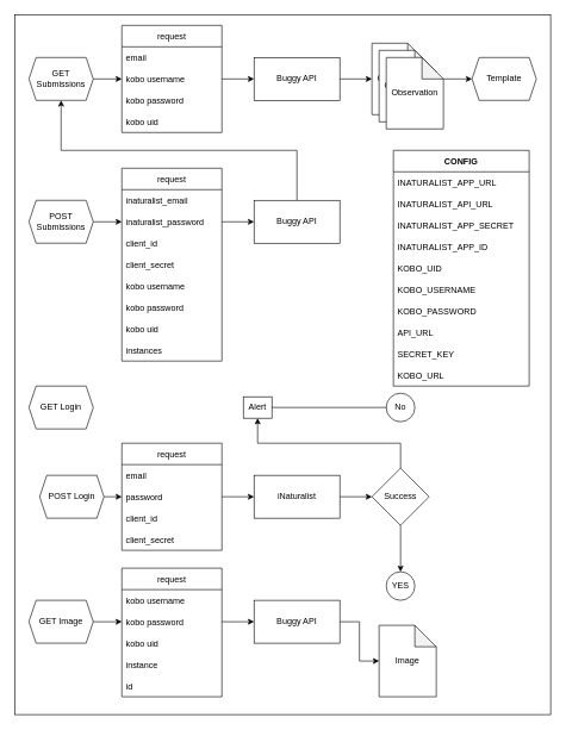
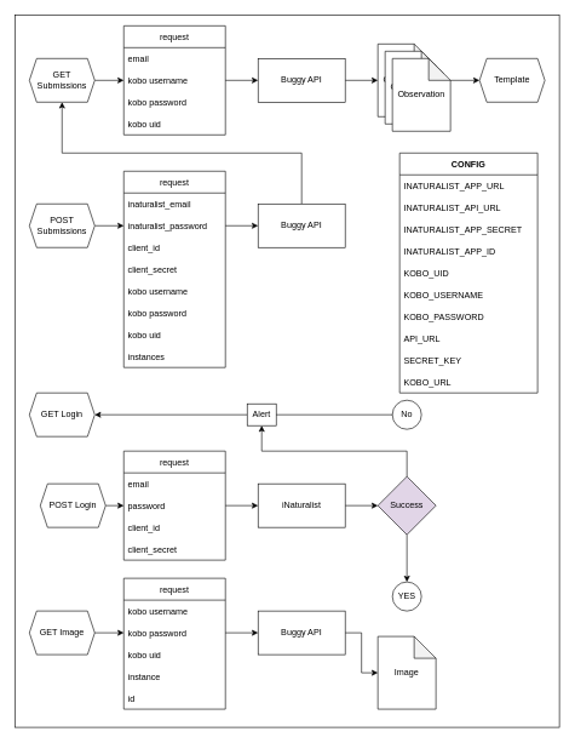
  <mxCell id="0" />
  <mxCell id="1" parent="0" />
  <mxCell id="2" value="" style="rounded=0;whiteSpace=wrap;html=1;" parent="1" vertex="1"><mxGeometry x="20" y="20" width="750" height="980" as="geometry" /></mxCell>
  <mxCell id="3" style="edgeStyle=orthogonalEdgeStyle;rounded=0;orthogonalLoop=1;jettySize=auto;html=1;exitX=1;exitY=0.5;exitDx=0;exitDy=0;entryX=0;entryY=0.5;entryDx=0;entryDy=0;" parent="1" source="4" target="9" edge="1"><mxGeometry relative="1" as="geometry" /></mxCell>
  <mxCell id="4" value="GET Submissions" style="shape=hexagon;perimeter=hexagonPerimeter2;whiteSpace=wrap;html=1;fixedSize=1;size=10;" parent="1" vertex="1"><mxGeometry x="40" y="80" width="90" height="60" as="geometry" /></mxCell>
  <mxCell id="5" style="edgeStyle=orthogonalEdgeStyle;rounded=0;orthogonalLoop=1;jettySize=auto;html=1;exitX=1;exitY=0.5;exitDx=0;exitDy=0;entryX=0;entryY=0.5;entryDx=0;entryDy=0;" parent="1" source="6" target="37" edge="1"><mxGeometry relative="1" as="geometry" /></mxCell>
  <mxCell id="6" value="POST Login" style="shape=hexagon;perimeter=hexagonPerimeter2;whiteSpace=wrap;html=1;fixedSize=1;size=10;" parent="1" vertex="1"><mxGeometry x="55" y="665" width="90" height="60" as="geometry" /></mxCell>
  <mxCell id="7" value="request" style="swimlane;fontStyle=0;childLayout=stackLayout;horizontal=1;startSize=30;horizontalStack=0;resizeParent=1;resizeParentMax=0;resizeLast=0;collapsible=1;marginBottom=0;" parent="1" vertex="1"><mxGeometry x="170" y="35" width="140" height="150" as="geometry" /></mxCell>
  <mxCell id="8" value="email" style="text;strokeColor=none;fillColor=none;align=left;verticalAlign=middle;spacingLeft=4;spacingRight=4;overflow=hidden;points=[[0,0.5],[1,0.5]];portConstraint=eastwest;rotatable=0;" parent="7" vertex="1"><mxGeometry y="30" width="140" height="30" as="geometry" /></mxCell>
  <mxCell id="9" value="kobo username" style="text;strokeColor=none;fillColor=none;align=left;verticalAlign=middle;spacingLeft=4;spacingRight=4;overflow=hidden;points=[[0,0.5],[1,0.5]];portConstraint=eastwest;rotatable=0;" parent="7" vertex="1"><mxGeometry y="60" width="140" height="30" as="geometry" /></mxCell>
  <mxCell id="10" value="kobo password" style="text;strokeColor=none;fillColor=none;align=left;verticalAlign=middle;spacingLeft=4;spacingRight=4;overflow=hidden;points=[[0,0.5],[1,0.5]];portConstraint=eastwest;rotatable=0;" parent="7" vertex="1"><mxGeometry y="90" width="140" height="30" as="geometry" /></mxCell>
  <mxCell id="11" value="kobo uid" style="text;strokeColor=none;fillColor=none;align=left;verticalAlign=middle;spacingLeft=4;spacingRight=4;overflow=hidden;points=[[0,0.5],[1,0.5]];portConstraint=eastwest;rotatable=0;" parent="7" vertex="1"><mxGeometry y="120" width="140" height="30" as="geometry" /></mxCell>
  <mxCell id="12" style="edgeStyle=orthogonalEdgeStyle;rounded=0;orthogonalLoop=1;jettySize=auto;html=1;exitX=1;exitY=0.5;exitDx=0;exitDy=0;entryX=0;entryY=0.5;entryDx=0;entryDy=0;entryPerimeter=0;" parent="1" source="13" target="15" edge="1"><mxGeometry relative="1" as="geometry" /></mxCell>
  <mxCell id="13" value="Buggy API" style="rounded=0;whiteSpace=wrap;html=1;" parent="1" vertex="1"><mxGeometry x="355" y="80" width="120" height="60" as="geometry" /></mxCell>
  <mxCell id="14" value="" style="group" parent="1" vertex="1" connectable="0"><mxGeometry x="520" y="60" width="100" height="120" as="geometry" /></mxCell>
  <mxCell id="15" value="Observation" style="shape=note;whiteSpace=wrap;html=1;backgroundOutline=1;darkOpacity=0.05;" parent="14" vertex="1"><mxGeometry width="80" height="100" as="geometry" /></mxCell>
  <mxCell id="16" value="Observation" style="shape=note;whiteSpace=wrap;html=1;backgroundOutline=1;darkOpacity=0.05;" parent="14" vertex="1"><mxGeometry x="10" y="10" width="80" height="100" as="geometry" /></mxCell>
  <mxCell id="17" value="Observation" style="shape=note;whiteSpace=wrap;html=1;backgroundOutline=1;darkOpacity=0.05;" parent="14" vertex="1"><mxGeometry x="20" y="20" width="80" height="100" as="geometry" /></mxCell>
  <mxCell id="18" style="edgeStyle=orthogonalEdgeStyle;rounded=0;orthogonalLoop=1;jettySize=auto;html=1;exitX=1;exitY=0.5;exitDx=0;exitDy=0;entryX=0;entryY=0.5;entryDx=0;entryDy=0;" parent="1" source="9" target="13" edge="1"><mxGeometry relative="1" as="geometry" /></mxCell>
  <mxCell id="19" value="Template" style="shape=hexagon;perimeter=hexagonPerimeter2;whiteSpace=wrap;html=1;fixedSize=1;size=10;" parent="1" vertex="1"><mxGeometry x="660" y="80" width="90" height="60" as="geometry" /></mxCell>
  <mxCell id="20" style="edgeStyle=orthogonalEdgeStyle;rounded=0;orthogonalLoop=1;jettySize=auto;html=1;exitX=0;exitY=0;exitDx=80;exitDy=30;exitPerimeter=0;entryX=0;entryY=0.5;entryDx=0;entryDy=0;" parent="1" source="17" target="19" edge="1"><mxGeometry relative="1" as="geometry" /></mxCell>
  <mxCell id="21" style="edgeStyle=orthogonalEdgeStyle;rounded=0;orthogonalLoop=1;jettySize=auto;html=1;exitX=1;exitY=0.5;exitDx=0;exitDy=0;" parent="1" source="22" target="25" edge="1"><mxGeometry relative="1" as="geometry" /></mxCell>
  <mxCell id="22" value="POST Submissions" style="shape=hexagon;perimeter=hexagonPerimeter2;whiteSpace=wrap;html=1;fixedSize=1;size=10;" parent="1" vertex="1"><mxGeometry x="40" y="280" width="90" height="60" as="geometry" /></mxCell>
  <mxCell id="23" value="request" style="swimlane;fontStyle=0;childLayout=stackLayout;horizontal=1;startSize=30;horizontalStack=0;resizeParent=1;resizeParentMax=0;resizeLast=0;collapsible=1;marginBottom=0;" parent="1" vertex="1"><mxGeometry x="170" y="235" width="140" height="270" as="geometry" /></mxCell>
  <mxCell id="24" value="inaturalist_email" style="text;strokeColor=none;fillColor=none;align=left;verticalAlign=middle;spacingLeft=4;spacingRight=4;overflow=hidden;points=[[0,0.5],[1,0.5]];portConstraint=eastwest;rotatable=0;" parent="23" vertex="1"><mxGeometry y="30" width="140" height="30" as="geometry" /></mxCell>
  <mxCell id="25" value="inaturalist_password" style="text;strokeColor=none;fillColor=none;align=left;verticalAlign=middle;spacingLeft=4;spacingRight=4;overflow=hidden;points=[[0,0.5],[1,0.5]];portConstraint=eastwest;rotatable=0;" parent="23" vertex="1"><mxGeometry y="60" width="140" height="30" as="geometry" /></mxCell>
  <mxCell id="26" value="client_id" style="text;strokeColor=none;fillColor=none;align=left;verticalAlign=middle;spacingLeft=4;spacingRight=4;overflow=hidden;points=[[0,0.5],[1,0.5]];portConstraint=eastwest;rotatable=0;" parent="23" vertex="1"><mxGeometry y="90" width="140" height="30" as="geometry" /></mxCell>
  <mxCell id="27" value="client_secret" style="text;strokeColor=none;fillColor=none;align=left;verticalAlign=middle;spacingLeft=4;spacingRight=4;overflow=hidden;points=[[0,0.5],[1,0.5]];portConstraint=eastwest;rotatable=0;" parent="23" vertex="1"><mxGeometry y="120" width="140" height="30" as="geometry" /></mxCell>
  <mxCell id="28" value="kobo username" style="text;strokeColor=none;fillColor=none;align=left;verticalAlign=middle;spacingLeft=4;spacingRight=4;overflow=hidden;points=[[0,0.5],[1,0.5]];portConstraint=eastwest;rotatable=0;" parent="23" vertex="1"><mxGeometry y="150" width="140" height="30" as="geometry" /></mxCell>
  <mxCell id="29" value="kobo password" style="text;strokeColor=none;fillColor=none;align=left;verticalAlign=middle;spacingLeft=4;spacingRight=4;overflow=hidden;points=[[0,0.5],[1,0.5]];portConstraint=eastwest;rotatable=0;" parent="23" vertex="1"><mxGeometry y="180" width="140" height="30" as="geometry" /></mxCell>
  <mxCell id="30" value="kobo uid" style="text;strokeColor=none;fillColor=none;align=left;verticalAlign=middle;spacingLeft=4;spacingRight=4;overflow=hidden;points=[[0,0.5],[1,0.5]];portConstraint=eastwest;rotatable=0;" parent="23" vertex="1"><mxGeometry y="210" width="140" height="30" as="geometry" /></mxCell>
  <mxCell id="31" value="instances" style="text;strokeColor=none;fillColor=none;align=left;verticalAlign=middle;spacingLeft=4;spacingRight=4;overflow=hidden;points=[[0,0.5],[1,0.5]];portConstraint=eastwest;rotatable=0;" parent="23" vertex="1"><mxGeometry y="240" width="140" height="30" as="geometry" /></mxCell>
  <mxCell id="32" style="edgeStyle=orthogonalEdgeStyle;rounded=0;orthogonalLoop=1;jettySize=auto;html=1;exitX=0.5;exitY=0;exitDx=0;exitDy=0;" parent="1" source="33" target="4" edge="1"><mxGeometry relative="1" as="geometry" /></mxCell>
  <mxCell id="33" value="Buggy API" style="rounded=0;whiteSpace=wrap;html=1;" parent="1" vertex="1"><mxGeometry x="355" y="280" width="120" height="60" as="geometry" /></mxCell>
  <mxCell id="34" style="edgeStyle=orthogonalEdgeStyle;rounded=0;orthogonalLoop=1;jettySize=auto;html=1;exitX=1;exitY=0.5;exitDx=0;exitDy=0;entryX=0;entryY=0.5;entryDx=0;entryDy=0;" parent="1" source="25" target="33" edge="1"><mxGeometry relative="1" as="geometry" /></mxCell>
  <mxCell id="35" value="request" style="swimlane;fontStyle=0;childLayout=stackLayout;horizontal=1;startSize=30;horizontalStack=0;resizeParent=1;resizeParentMax=0;resizeLast=0;collapsible=1;marginBottom=0;" parent="1" vertex="1"><mxGeometry x="170" y="620" width="140" height="150" as="geometry" /></mxCell>
  <mxCell id="36" value="email" style="text;strokeColor=none;fillColor=none;align=left;verticalAlign=middle;spacingLeft=4;spacingRight=4;overflow=hidden;points=[[0,0.5],[1,0.5]];portConstraint=eastwest;rotatable=0;" parent="35" vertex="1"><mxGeometry y="30" width="140" height="30" as="geometry" /></mxCell>
  <mxCell id="37" value="password" style="text;strokeColor=none;fillColor=none;align=left;verticalAlign=middle;spacingLeft=4;spacingRight=4;overflow=hidden;points=[[0,0.5],[1,0.5]];portConstraint=eastwest;rotatable=0;" parent="35" vertex="1"><mxGeometry y="60" width="140" height="30" as="geometry" /></mxCell>
  <mxCell id="38" value="client_id" style="text;strokeColor=none;fillColor=none;align=left;verticalAlign=middle;spacingLeft=4;spacingRight=4;overflow=hidden;points=[[0,0.5],[1,0.5]];portConstraint=eastwest;rotatable=0;" parent="35" vertex="1"><mxGeometry y="90" width="140" height="30" as="geometry" /></mxCell>
  <mxCell id="39" value="client_secret" style="text;strokeColor=none;fillColor=none;align=left;verticalAlign=middle;spacingLeft=4;spacingRight=4;overflow=hidden;points=[[0,0.5],[1,0.5]];portConstraint=eastwest;rotatable=0;" parent="35" vertex="1"><mxGeometry y="120" width="140" height="30" as="geometry" /></mxCell>
  <mxCell id="40" style="edgeStyle=orthogonalEdgeStyle;rounded=0;orthogonalLoop=1;jettySize=auto;html=1;exitX=1;exitY=0.5;exitDx=0;exitDy=0;entryX=0;entryY=0.5;entryDx=0;entryDy=0;" parent="1" source="41" target="45" edge="1"><mxGeometry relative="1" as="geometry" /></mxCell>
  <mxCell id="41" value="iNaturalist" style="rounded=0;whiteSpace=wrap;html=1;" parent="1" vertex="1"><mxGeometry x="355" y="665" width="120" height="60" as="geometry" /></mxCell>
  <mxCell id="42" style="edgeStyle=orthogonalEdgeStyle;rounded=0;orthogonalLoop=1;jettySize=auto;html=1;exitX=1;exitY=0.5;exitDx=0;exitDy=0;entryX=0;entryY=0.5;entryDx=0;entryDy=0;" parent="1" source="37" target="41" edge="1"><mxGeometry relative="1" as="geometry" /></mxCell>
  <mxCell id="43" style="edgeStyle=orthogonalEdgeStyle;rounded=0;orthogonalLoop=1;jettySize=auto;html=1;exitX=0.5;exitY=0;exitDx=0;exitDy=0;" parent="1" source="45" target="50" edge="1"><mxGeometry relative="1" as="geometry" /></mxCell>
  <mxCell id="44" style="edgeStyle=orthogonalEdgeStyle;rounded=0;orthogonalLoop=1;jettySize=auto;html=1;exitX=0.5;exitY=1;exitDx=0;exitDy=0;entryX=0.5;entryY=0;entryDx=0;entryDy=0;" parent="1" source="45" target="46" edge="1"><mxGeometry relative="1" as="geometry" /></mxCell>
- <mxCell id="45" value="Success" style="rhombus;whiteSpace=wrap;html=1;" parent="1" vertex="1"><mxGeometry x="520" y="655" width="80" height="80" as="geometry" /></mxCell>
+ <mxCell id="45" value="Success" style="rhombus;whiteSpace=wrap;html=1;fillColor=#e1d5e7;" parent="1" vertex="1"><mxGeometry x="520" y="655" width="80" height="80" as="geometry" /></mxCell>
  <mxCell id="46" value="YES" style="ellipse;whiteSpace=wrap;html=1;aspect=fixed;" parent="1" vertex="1"><mxGeometry x="540" y="800" width="40" height="40" as="geometry" /></mxCell>
+ <mxCell id="47" style="edgeStyle=orthogonalEdgeStyle;rounded=0;orthogonalLoop=1;jettySize=auto;html=1;exitX=0;exitY=0.5;exitDx=0;exitDy=0;entryX=1;entryY=0.5;entryDx=0;entryDy=0;startArrow=none;" parent="1" source="50" target="49" edge="1"><mxGeometry relative="1" as="geometry" /></mxCell>
  <mxCell id="48" value="No" style="ellipse;whiteSpace=wrap;html=1;aspect=fixed;" parent="1" vertex="1"><mxGeometry x="540" y="550" width="40" height="40" as="geometry" /></mxCell>
  <mxCell id="49" value="GET Login" style="shape=hexagon;perimeter=hexagonPerimeter2;whiteSpace=wrap;html=1;fixedSize=1;size=10;" parent="1" vertex="1"><mxGeometry x="40" y="540" width="90" height="60" as="geometry" /></mxCell>
  <mxCell id="50" value="Alert" style="rounded=0;whiteSpace=wrap;html=1;" parent="1" vertex="1"><mxGeometry x="340" y="555" width="40" height="30" as="geometry" /></mxCell>
  <mxCell id="51" value="" style="edgeStyle=orthogonalEdgeStyle;rounded=0;orthogonalLoop=1;jettySize=auto;html=1;exitX=0;exitY=0.5;exitDx=0;exitDy=0;entryX=1;entryY=0.5;entryDx=0;entryDy=0;endArrow=none;" parent="1" source="48" target="50" edge="1"><mxGeometry relative="1" as="geometry"><mxPoint x="540" y="570" as="sourcePoint" /><mxPoint x="130" y="570" as="targetPoint" /></mxGeometry></mxCell>
  <mxCell id="52" value="CONFIG" style="swimlane;fontStyle=1;childLayout=stackLayout;horizontal=1;startSize=30;horizontalStack=0;resizeParent=1;resizeParentMax=0;resizeLast=0;collapsible=1;marginBottom=0;" parent="1" vertex="1"><mxGeometry x="550" y="210" width="190" height="330" as="geometry" /></mxCell>
  <mxCell id="53" value="INATURALIST_APP_URL" style="text;strokeColor=none;fillColor=none;align=left;verticalAlign=middle;spacingLeft=4;spacingRight=4;overflow=hidden;points=[[0,0.5],[1,0.5]];portConstraint=eastwest;rotatable=0;" parent="52" vertex="1"><mxGeometry y="30" width="190" height="30" as="geometry" /></mxCell>
  <mxCell id="54" value="INATURALIST_API_URL" style="text;strokeColor=none;fillColor=none;align=left;verticalAlign=middle;spacingLeft=4;spacingRight=4;overflow=hidden;points=[[0,0.5],[1,0.5]];portConstraint=eastwest;rotatable=0;" parent="52" vertex="1"><mxGeometry y="60" width="190" height="30" as="geometry" /></mxCell>
  <mxCell id="55" value="INATURALIST_APP_SECRET" style="text;strokeColor=none;fillColor=none;align=left;verticalAlign=middle;spacingLeft=4;spacingRight=4;overflow=hidden;points=[[0,0.5],[1,0.5]];portConstraint=eastwest;rotatable=0;" parent="52" vertex="1"><mxGeometry y="90" width="190" height="30" as="geometry" /></mxCell>
  <mxCell id="56" value="INATURALIST_APP_ID" style="text;strokeColor=none;fillColor=none;align=left;verticalAlign=middle;spacingLeft=4;spacingRight=4;overflow=hidden;points=[[0,0.5],[1,0.5]];portConstraint=eastwest;rotatable=0;" parent="52" vertex="1"><mxGeometry y="120" width="190" height="30" as="geometry" /></mxCell>
  <mxCell id="57" value="KOBO_UID" style="text;strokeColor=none;fillColor=none;align=left;verticalAlign=middle;spacingLeft=4;spacingRight=4;overflow=hidden;points=[[0,0.5],[1,0.5]];portConstraint=eastwest;rotatable=0;" parent="52" vertex="1"><mxGeometry y="150" width="190" height="30" as="geometry" /></mxCell>
  <mxCell id="58" value="KOBO_USERNAME" style="text;strokeColor=none;fillColor=none;align=left;verticalAlign=middle;spacingLeft=4;spacingRight=4;overflow=hidden;points=[[0,0.5],[1,0.5]];portConstraint=eastwest;rotatable=0;" parent="52" vertex="1"><mxGeometry y="180" width="190" height="30" as="geometry" /></mxCell>
  <mxCell id="59" value="KOBO_PASSWORD" style="text;strokeColor=none;fillColor=none;align=left;verticalAlign=middle;spacingLeft=4;spacingRight=4;overflow=hidden;points=[[0,0.5],[1,0.5]];portConstraint=eastwest;rotatable=0;" parent="52" vertex="1"><mxGeometry y="210" width="190" height="30" as="geometry" /></mxCell>
  <mxCell id="60" value="API_URL" style="text;strokeColor=none;fillColor=none;align=left;verticalAlign=middle;spacingLeft=4;spacingRight=4;overflow=hidden;points=[[0,0.5],[1,0.5]];portConstraint=eastwest;rotatable=0;" parent="52" vertex="1"><mxGeometry y="240" width="190" height="30" as="geometry" /></mxCell>
  <mxCell id="61" value="SECRET_KEY" style="text;strokeColor=none;fillColor=none;align=left;verticalAlign=middle;spacingLeft=4;spacingRight=4;overflow=hidden;points=[[0,0.5],[1,0.5]];portConstraint=eastwest;rotatable=0;" parent="52" vertex="1"><mxGeometry y="270" width="190" height="30" as="geometry" /></mxCell>
  <mxCell id="62" value="KOBO_URL" style="text;strokeColor=none;fillColor=none;align=left;verticalAlign=middle;spacingLeft=4;spacingRight=4;overflow=hidden;points=[[0,0.5],[1,0.5]];portConstraint=eastwest;rotatable=0;" parent="52" vertex="1"><mxGeometry y="300" width="190" height="30" as="geometry" /></mxCell>
  <mxCell id="63" style="edgeStyle=orthogonalEdgeStyle;rounded=0;orthogonalLoop=1;jettySize=auto;html=1;exitX=1;exitY=0.5;exitDx=0;exitDy=0;" parent="1" source="64" target="67" edge="1"><mxGeometry relative="1" as="geometry" /></mxCell>
  <mxCell id="64" value="GET Image" style="shape=hexagon;perimeter=hexagonPerimeter2;whiteSpace=wrap;html=1;fixedSize=1;size=10;" parent="1" vertex="1"><mxGeometry x="40" y="840" width="90" height="60" as="geometry" /></mxCell>
  <mxCell id="65" value="request" style="swimlane;fontStyle=0;childLayout=stackLayout;horizontal=1;startSize=30;horizontalStack=0;resizeParent=1;resizeParentMax=0;resizeLast=0;collapsible=1;marginBottom=0;" parent="1" vertex="1"><mxGeometry x="170" y="795" width="140" height="180" as="geometry" /></mxCell>
  <mxCell id="66" value="kobo username" style="text;strokeColor=none;fillColor=none;align=left;verticalAlign=middle;spacingLeft=4;spacingRight=4;overflow=hidden;points=[[0,0.5],[1,0.5]];portConstraint=eastwest;rotatable=0;" parent="65" vertex="1"><mxGeometry y="30" width="140" height="30" as="geometry" /></mxCell>
  <mxCell id="67" value="kobo password" style="text;strokeColor=none;fillColor=none;align=left;verticalAlign=middle;spacingLeft=4;spacingRight=4;overflow=hidden;points=[[0,0.5],[1,0.5]];portConstraint=eastwest;rotatable=0;" parent="65" vertex="1"><mxGeometry y="60" width="140" height="30" as="geometry" /></mxCell>
  <mxCell id="68" value="kobo uid" style="text;strokeColor=none;fillColor=none;align=left;verticalAlign=middle;spacingLeft=4;spacingRight=4;overflow=hidden;points=[[0,0.5],[1,0.5]];portConstraint=eastwest;rotatable=0;" parent="65" vertex="1"><mxGeometry y="90" width="140" height="30" as="geometry" /></mxCell>
  <mxCell id="69" value="instance" style="text;strokeColor=none;fillColor=none;align=left;verticalAlign=middle;spacingLeft=4;spacingRight=4;overflow=hidden;points=[[0,0.5],[1,0.5]];portConstraint=eastwest;rotatable=0;" parent="65" vertex="1"><mxGeometry y="120" width="140" height="30" as="geometry" /></mxCell>
  <mxCell id="70" value="id" style="text;strokeColor=none;fillColor=none;align=left;verticalAlign=middle;spacingLeft=4;spacingRight=4;overflow=hidden;points=[[0,0.5],[1,0.5]];portConstraint=eastwest;rotatable=0;" parent="65" vertex="1"><mxGeometry y="150" width="140" height="30" as="geometry" /></mxCell>
  <mxCell id="71" style="edgeStyle=orthogonalEdgeStyle;rounded=0;orthogonalLoop=1;jettySize=auto;html=1;exitX=1;exitY=0.5;exitDx=0;exitDy=0;" parent="1" source="72" target="74" edge="1"><mxGeometry relative="1" as="geometry" /></mxCell>
  <mxCell id="72" value="Buggy API" style="rounded=0;whiteSpace=wrap;html=1;" parent="1" vertex="1"><mxGeometry x="355" y="840" width="120" height="60" as="geometry" /></mxCell>
  <mxCell id="73" style="edgeStyle=orthogonalEdgeStyle;rounded=0;orthogonalLoop=1;jettySize=auto;html=1;exitX=1;exitY=0.5;exitDx=0;exitDy=0;" parent="1" source="67" target="72" edge="1"><mxGeometry relative="1" as="geometry" /></mxCell>
- <mxCell id="74" value="Image" style="shape=note;whiteSpace=wrap;html=1;backgroundOutline=1;darkOpacity=0.05;" parent="1" vertex="1"><mxGeometry x="530" y="875" width="80" height="100" as="geometry" /></mxCell>
+ <mxCell id="74" value="Image" style="shape=note;whiteSpace=wrap;html=1;backgroundOutline=1;darkOpacity=0.05;" parent="1" vertex="1"><mxGeometry x="520" y="875" width="80" height="100" as="geometry" /></mxCell>
